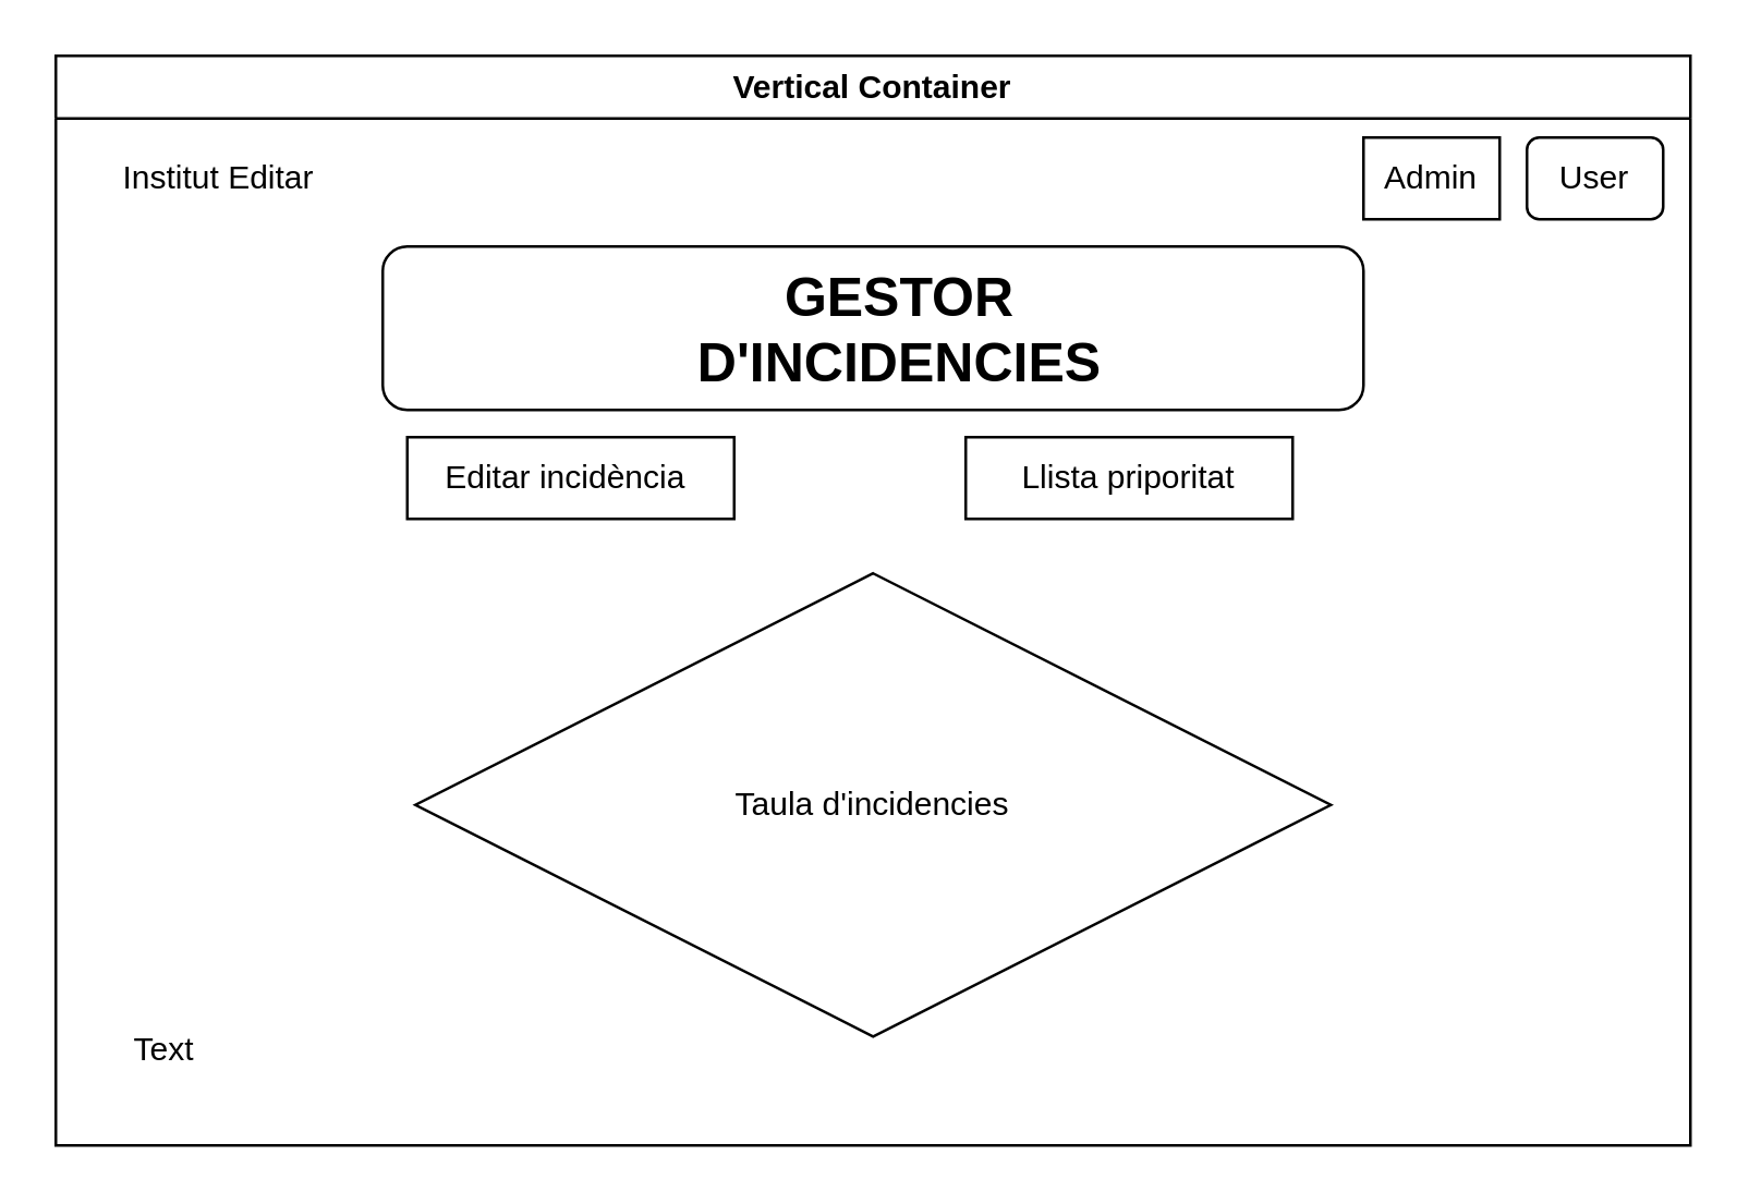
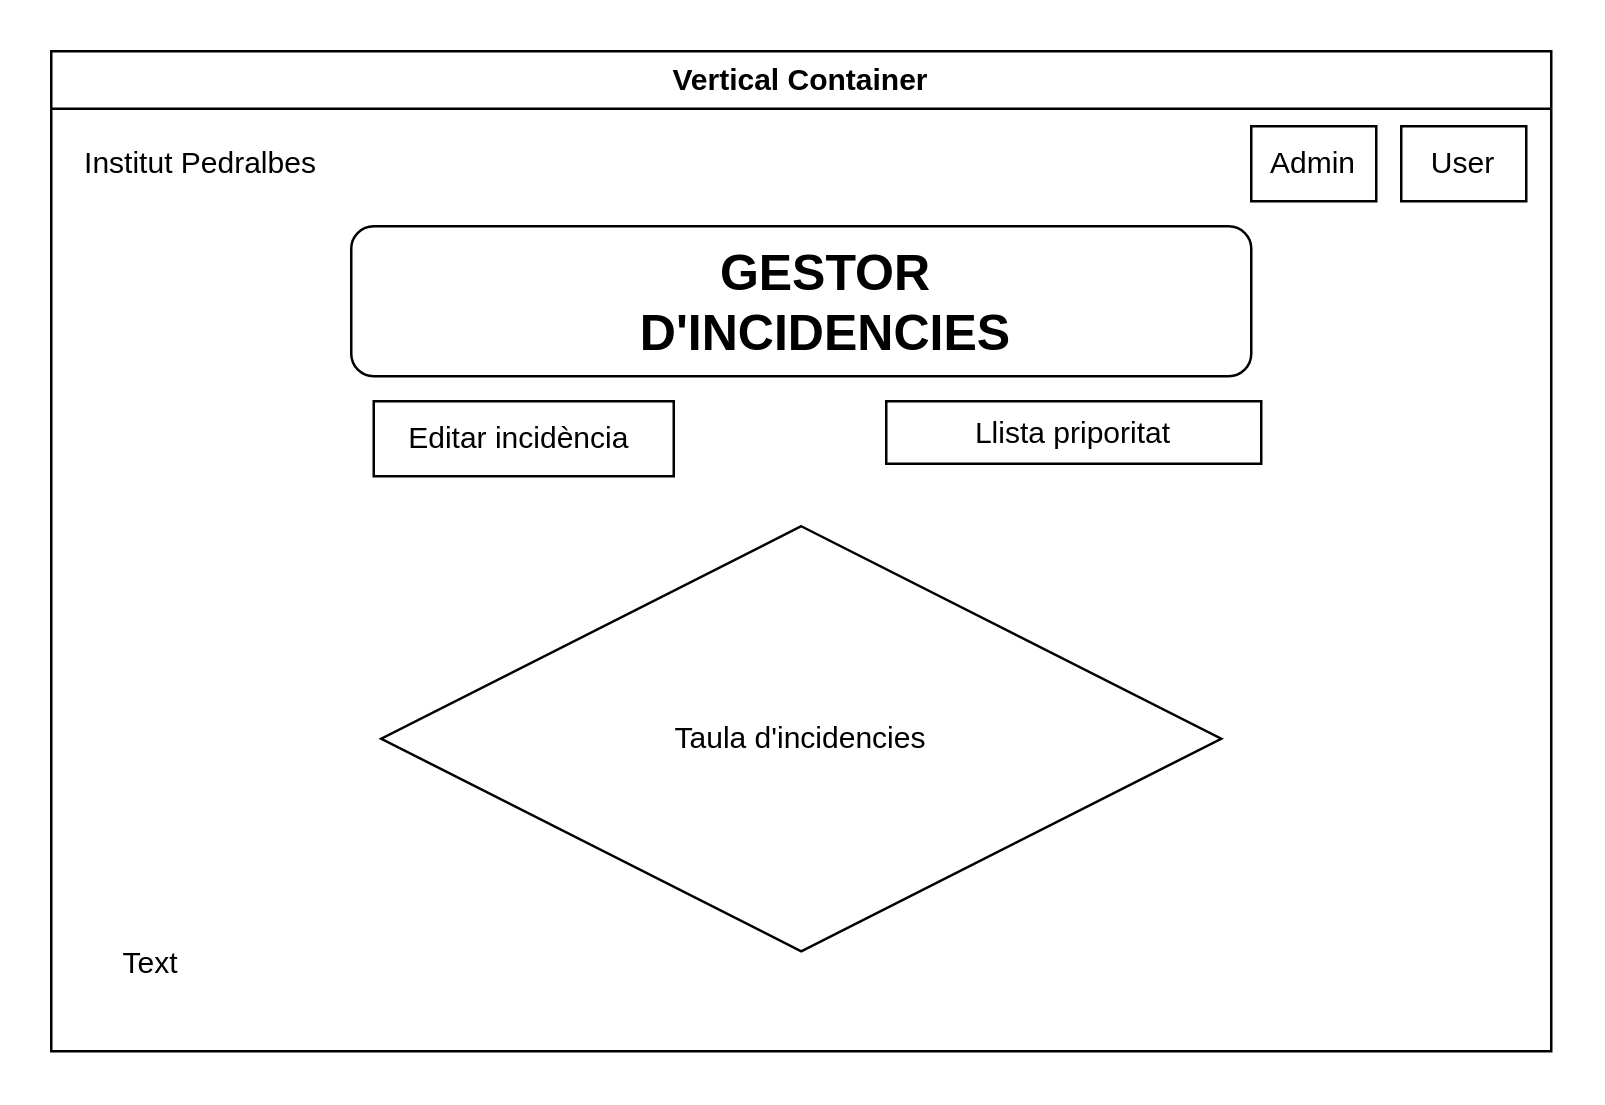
  <mxCell id="0" />
  <mxCell id="1" parent="0" />
  <mxCell id="2" value="Vertical Container" style="swimlane;whiteSpace=wrap;html=1;" vertex="1" parent="1"><mxGeometry x="20" y="20" width="600" height="400" as="geometry" /></mxCell>
  <mxCell id="3" value="" style="rounded=1;whiteSpace=wrap;html=1;" vertex="1" parent="2"><mxGeometry x="120" y="70" width="360" height="60" as="geometry" /></mxCell>
  <mxCell id="4" value="Admin" style="rounded=0;whiteSpace=wrap;html=1;" vertex="1" parent="2"><mxGeometry x="480" y="30" width="50" height="30" as="geometry" /></mxCell>
- <mxCell id="5" value="User" style="whiteSpace=wrap;html=1;rounded=1;" vertex="1" parent="2"><mxGeometry x="540" y="30" width="50" height="30" as="geometry" /></mxCell>
+ <mxCell id="5" value="User" style="rounded=0;whiteSpace=wrap;html=1;" vertex="1" parent="2"><mxGeometry x="540" y="30" width="50" height="30" as="geometry" /></mxCell>
  <mxCell id="6" value="&lt;b&gt;&lt;font style=&quot;font-size: 20px;&quot;&gt;GESTOR D'INCIDENCIES&lt;/font&gt;&lt;/b&gt;" style="text;html=1;align=center;verticalAlign=middle;whiteSpace=wrap;rounded=0;" vertex="1" parent="2"><mxGeometry x="215" y="85" width="190" height="30" as="geometry" /></mxCell>
  <mxCell id="7" value="Editar incidència&amp;nbsp;" style="rounded=0;whiteSpace=wrap;html=1;" vertex="1" parent="2"><mxGeometry x="129" y="140" width="120" height="30" as="geometry" /></mxCell>
- <mxCell id="8" value="Llista priporitat" style="rounded=0;whiteSpace=wrap;html=1;" vertex="1" parent="2"><mxGeometry x="334" y="140" width="120" height="30" as="geometry" /></mxCell>
- <mxCell id="9" value="Institut Editar" style="text;html=1;align=center;verticalAlign=middle;whiteSpace=wrap;rounded=0;" vertex="1" parent="2"><mxGeometry x="10" y="30" width="100" height="30" as="geometry" /></mxCell>
+ <mxCell id="8" value="Llista priporitat" style="rounded=0;whiteSpace=wrap;html=1;" vertex="1" parent="2"><mxGeometry x="334" y="140" width="150" height="25" as="geometry" /></mxCell>
+ <mxCell id="9" value="Institut Pedralbes" style="text;html=1;align=center;verticalAlign=middle;whiteSpace=wrap;rounded=0;" vertex="1" parent="2"><mxGeometry x="10" y="30" width="100" height="30" as="geometry" /></mxCell>
  <mxCell id="10" value="Text" style="text;html=1;align=center;verticalAlign=middle;whiteSpace=wrap;rounded=0;" vertex="1" parent="2"><mxGeometry x="10" y="350" width="60" height="30" as="geometry" /></mxCell>
  <mxCell id="11" value="Taula d'incidencies" style="rhombus;whiteSpace=wrap;html=1;" vertex="1" parent="2"><mxGeometry x="132" y="190" width="336" height="170" as="geometry" /></mxCell>
